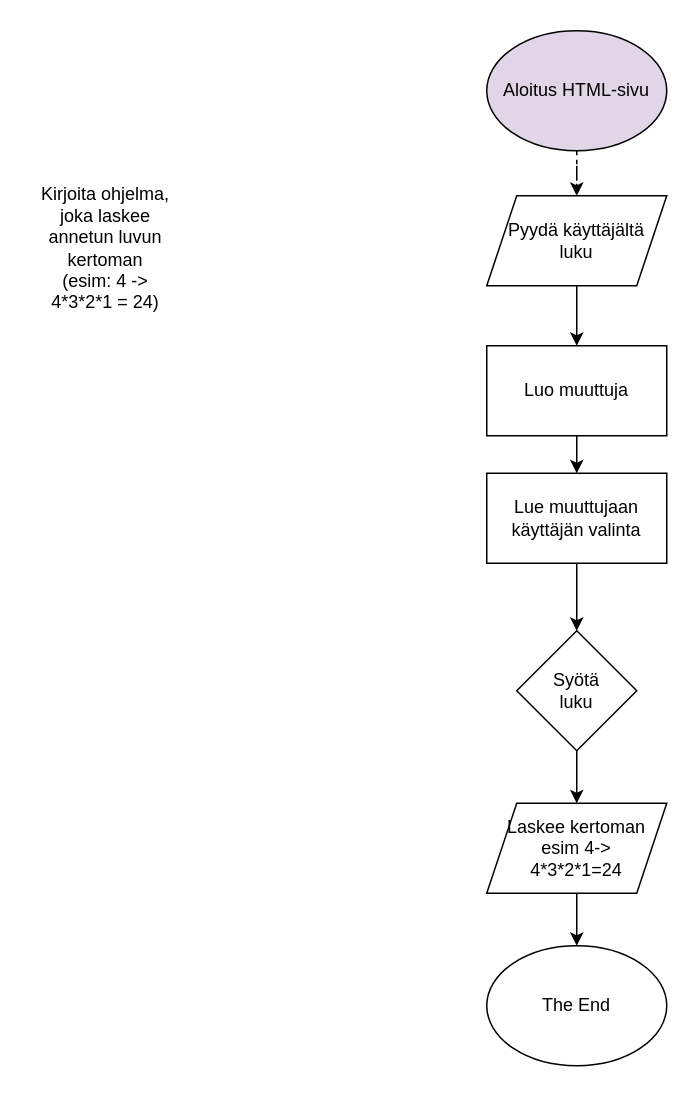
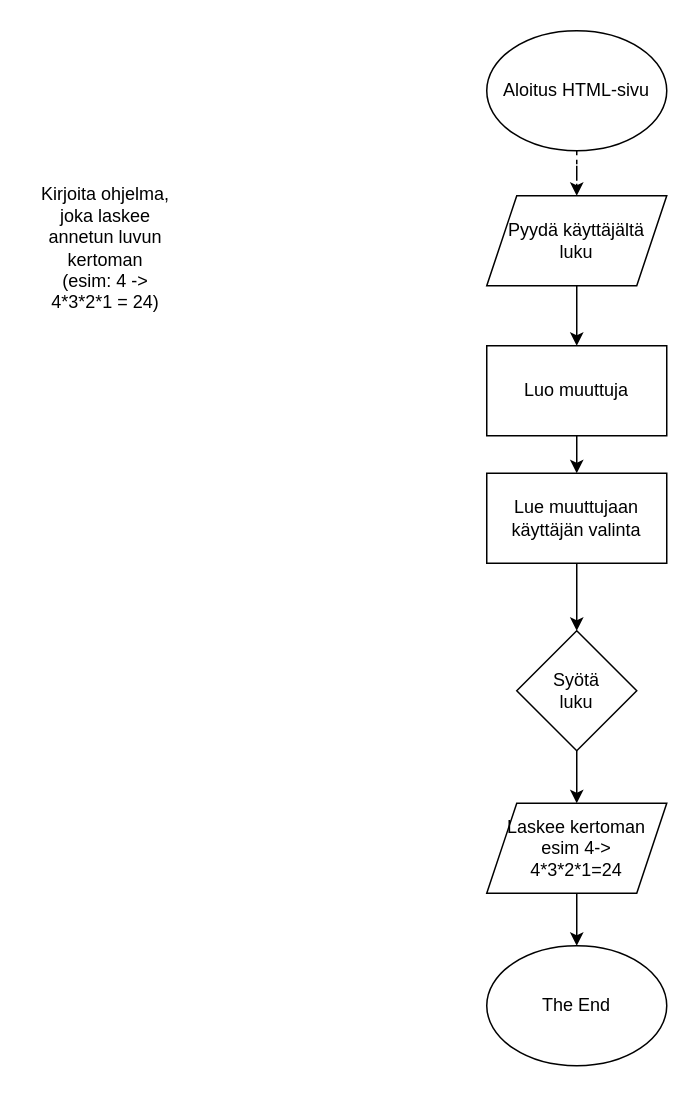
  <mxCell id="0" />
  <mxCell id="1" parent="0" />
  <mxCell id="2" value="" style="edgeStyle=orthogonalEdgeStyle;rounded=0;orthogonalLoop=1;jettySize=auto;html=1;dashed=1;" parent="1" source="3" target="5" edge="1"><mxGeometry relative="1" as="geometry" /></mxCell>
- <mxCell id="3" value="Aloitus HTML-sivu" style="ellipse;whiteSpace=wrap;html=1;fillColor=#e1d5e7;" parent="1" vertex="1"><mxGeometry x="324" y="20" width="120" height="80" as="geometry" /></mxCell>
+ <mxCell id="3" value="Aloitus HTML-sivu" style="ellipse;whiteSpace=wrap;html=1;" parent="1" vertex="1"><mxGeometry x="324" y="20" width="120" height="80" as="geometry" /></mxCell>
  <mxCell id="4" value="" style="edgeStyle=orthogonalEdgeStyle;rounded=0;orthogonalLoop=1;jettySize=auto;html=1;" parent="1" source="5" target="7" edge="1"><mxGeometry relative="1" as="geometry" /></mxCell>
  <mxCell id="5" value="&lt;div&gt;Pyydä käyttäjältä&lt;/div&gt;&lt;div&gt;luku&lt;br&gt;&lt;/div&gt;" style="shape=parallelogram;perimeter=parallelogramPerimeter;whiteSpace=wrap;html=1;fixedSize=1;" parent="1" vertex="1"><mxGeometry x="324" y="130" width="120" height="60" as="geometry" /></mxCell>
  <mxCell id="6" value="" style="edgeStyle=orthogonalEdgeStyle;rounded=0;orthogonalLoop=1;jettySize=auto;html=1;" parent="1" source="7" target="9" edge="1"><mxGeometry relative="1" as="geometry" /></mxCell>
  <mxCell id="7" value="Luo muuttuja" style="rounded=0;whiteSpace=wrap;html=1;" parent="1" vertex="1"><mxGeometry x="324" y="230" width="120" height="60" as="geometry" /></mxCell>
  <mxCell id="8" value="" style="edgeStyle=orthogonalEdgeStyle;rounded=0;orthogonalLoop=1;jettySize=auto;html=1;" parent="1" source="9" target="11" edge="1"><mxGeometry relative="1" as="geometry" /></mxCell>
  <mxCell id="9" value="&lt;div&gt;Lue muuttujaan&lt;/div&gt;&lt;div&gt;käyttäjän valinta&lt;br&gt;&lt;/div&gt;" style="rounded=0;whiteSpace=wrap;html=1;" parent="1" vertex="1"><mxGeometry x="324" y="315" width="120" height="60" as="geometry" /></mxCell>
  <mxCell id="10" value="" style="edgeStyle=orthogonalEdgeStyle;rounded=0;orthogonalLoop=1;jettySize=auto;html=1;" parent="1" source="11" target="13" edge="1"><mxGeometry relative="1" as="geometry" /></mxCell>
  <mxCell id="11" value="&lt;div&gt;Syötä&lt;/div&gt;&lt;div&gt;luku&lt;br&gt;&lt;/div&gt;" style="rhombus;whiteSpace=wrap;html=1;" parent="1" vertex="1"><mxGeometry x="344" y="420" width="80" height="80" as="geometry" /></mxCell>
  <mxCell id="12" value="" style="edgeStyle=orthogonalEdgeStyle;rounded=0;orthogonalLoop=1;jettySize=auto;html=1;" parent="1" source="13" target="14" edge="1"><mxGeometry relative="1" as="geometry" /></mxCell>
  <mxCell id="13" value="&lt;div&gt;Laskee kertoman&lt;/div&gt;&lt;div&gt;esim 4-&amp;gt;&lt;/div&gt;&lt;div&gt;4*3*2*1=24&lt;br&gt;&lt;/div&gt;" style="shape=parallelogram;perimeter=parallelogramPerimeter;whiteSpace=wrap;html=1;fixedSize=1;" parent="1" vertex="1"><mxGeometry x="324" y="535" width="120" height="60" as="geometry" /></mxCell>
  <mxCell id="14" value="The End" style="ellipse;whiteSpace=wrap;html=1;" parent="1" vertex="1"><mxGeometry x="324" y="630" width="120" height="80" as="geometry" /></mxCell>
  <mxCell id="15" value="Kirjoita ohjelma, joka laskee annetun luvun kertoman&lt;br&gt; (esim: 4 -&amp;gt; 4*3*2*1 = 24)" style="text;html=1;strokeColor=none;fillColor=none;align=center;verticalAlign=middle;whiteSpace=wrap;rounded=0;" vertex="1" parent="1"><mxGeometry x="20" y="100" width="100" height="130" as="geometry" /></mxCell>
